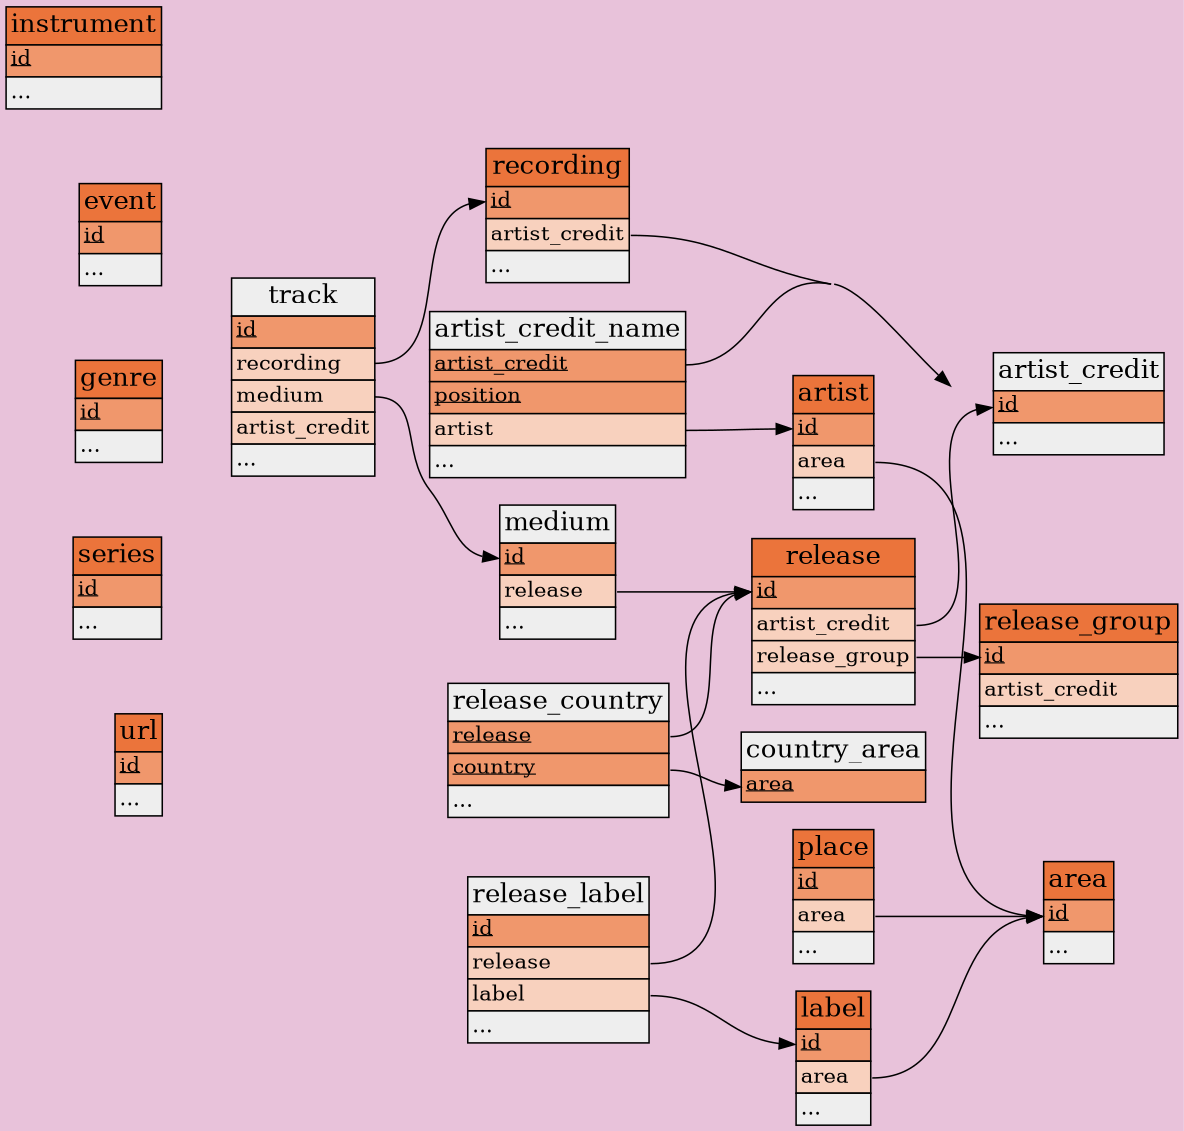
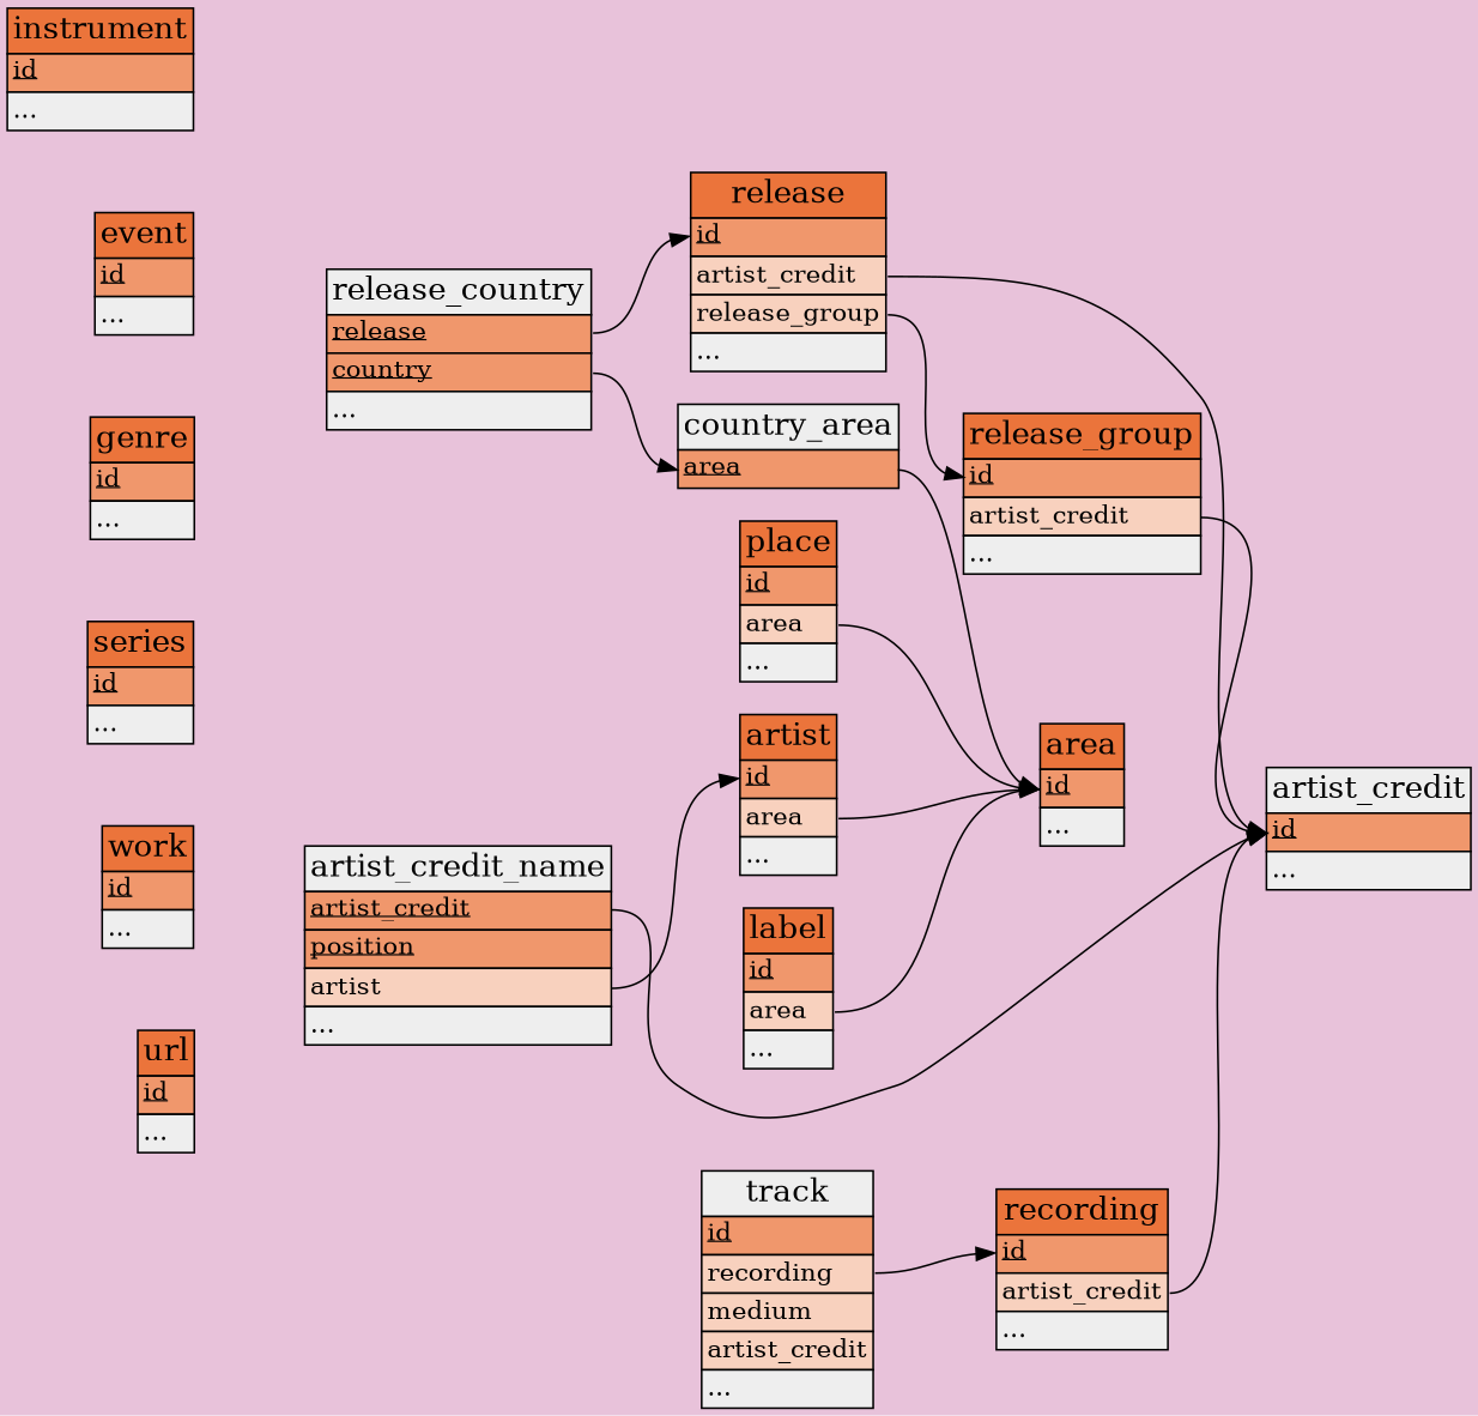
  digraph {
    bgcolor="#e8c2da"
    concentrate=true
    pack=true
    rankdir=LR
    node [shape=plain]
    edge [headport=id tailport=area]
    n1 [label=<             <table border="0" cellspacing="0" cellborder="1">                 <tr><td bgcolor="#eb743b"><font point-size="17">area</font></td></tr>                 <tr><td bgcolor="#f0976c" align="left" port="id"><font point-size="14"><u>id</u></font></td></tr>                 <tr><td bgcolor="#eeeeee" align="left" port="..."><font point-size="14">...</font></td></tr>             </table>         >]
    n2 [label=<             <table border="0" cellspacing="0" cellborder="1">                 <tr><td bgcolor="#eb743b"><font point-size="17">artist</font></td></tr>                 <tr><td bgcolor="#f0976c" align="left" port="id"><font point-size="14"><u>id</u></font></td></tr>                 <tr><td bgcolor="#f8d1be" align="left" port="area"><font point-size="14">area</font></td></tr>                 <tr><td bgcolor="#eeeeee" align="left" port="..."><font point-size="14">...</font></td></tr>             </table>         >]
    n3 [label=<             <table border="0" cellspacing="0" cellborder="1">                 <tr><td bgcolor="#eeeeee"><font point-size="17">artist_credit</font></td></tr>                 <tr><td bgcolor="#f0976c" align="left" port="id"><font point-size="14"><u>id</u></font></td></tr>                 <tr><td bgcolor="#eeeeee" align="left" port="..."><font point-size="14">...</font></td></tr>             </table>         >]
    n4 [label=<             <table border="0" cellspacing="0" cellborder="1">                 <tr><td bgcolor="#eeeeee"><font point-size="17">artist_credit_name</font></td></tr>                 <tr><td bgcolor="#f0976c" align="left" port="artist_credit"><font point-size="14"><u>artist_credit</u></font></td></tr>                 <tr><td bgcolor="#f0976c" align="left" port="position"><font point-size="14"><u>position</u></font></td></tr>                 <tr><td bgcolor="#f8d1be" align="left" port="artist"><font point-size="14">artist</font></td></tr>                 <tr><td bgcolor="#eeeeee" align="left" port="..."><font point-size="14">...</font></td></tr>             </table>         >]
    n5 [label=<             <table border="0" cellspacing="0" cellborder="1">                 <tr><td bgcolor="#eeeeee"><font point-size="17">country_area</font></td></tr>                 <tr><td bgcolor="#f0976c" align="left" port="area"><font point-size="14"><u>area</u></font></td></tr>             </table>         >]
    n6 [label=<             <table border="0" cellspacing="0" cellborder="1">                 <tr><td bgcolor="#eb743b"><font point-size="17">event</font></td></tr>                 <tr><td bgcolor="#f0976c" align="left" port="id"><font point-size="14"><u>id</u></font></td></tr>                 <tr><td bgcolor="#eeeeee" align="left" port="..."><font point-size="14">...</font></td></tr>             </table>         >]
    n7 [label=<             <table border="0" cellspacing="0" cellborder="1">                 <tr><td bgcolor="#eb743b"><font point-size="17">genre</font></td></tr>                 <tr><td bgcolor="#f0976c" align="left" port="id"><font point-size="14"><u>id</u></font></td></tr>                 <tr><td bgcolor="#eeeeee" align="left" port="..."><font point-size="14">...</font></td></tr>             </table>         >]
    n8 [label=<             <table border="0" cellspacing="0" cellborder="1">                 <tr><td bgcolor="#eb743b"><font point-size="17">instrument</font></td></tr>                 <tr><td bgcolor="#f0976c" align="left" port="id"><font point-size="14"><u>id</u></font></td></tr>                 <tr><td bgcolor="#eeeeee" align="left" port="..."><font point-size="14">...</font></td></tr>             </table>         >]
    n9 [label=<             <table border="0" cellspacing="0" cellborder="1">                 <tr><td bgcolor="#eb743b"><font point-size="17">label</font></td></tr>                 <tr><td bgcolor="#f0976c" align="left" port="id"><font point-size="14"><u>id</u></font></td></tr>                 <tr><td bgcolor="#f8d1be" align="left" port="area"><font point-size="14">area</font></td></tr>                 <tr><td bgcolor="#eeeeee" align="left" port="..."><font point-size="14">...</font></td></tr>             </table>         >]
-   n10 [label=<             <table border="0" cellspacing="0" cellborder="1">                 <tr><td bgcolor="#eeeeee"><font point-size="17">medium</font></td></tr>                 <tr><td bgcolor="#f0976c" align="left" port="id"><font point-size="14"><u>id</u></font></td></tr>                 <tr><td bgcolor="#f8d1be" align="left" port="release"><font point-size="14">release</font></td></tr>                 <tr><td bgcolor="#eeeeee" align="left" port="..."><font point-size="14">...</font></td></tr>             </table>         >]
    n11 [label=<             <table border="0" cellspacing="0" cellborder="1">                 <tr><td bgcolor="#eb743b"><font point-size="17">release</font></td></tr>                 <tr><td bgcolor="#f0976c" align="left" port="id"><font point-size="14"><u>id</u></font></td></tr>                 <tr><td bgcolor="#f8d1be" align="left" port="artist_credit"><font point-size="14">artist_credit</font></td></tr>                 <tr><td bgcolor="#f8d1be" align="left" port="release_group"><font point-size="14">release_group</font></td></tr>                 <tr><td bgcolor="#eeeeee" align="left" port="..."><font point-size="14">...</font></td></tr>             </table>         >]
    n12 [label=<             <table border="0" cellspacing="0" cellborder="1">                 <tr><td bgcolor="#eb743b"><font point-size="17">release_group</font></td></tr>                 <tr><td bgcolor="#f0976c" align="left" port="id"><font point-size="14"><u>id</u></font></td></tr>                 <tr><td bgcolor="#f8d1be" align="left" port="artist_credit"><font point-size="14">artist_credit</font></td></tr>                 <tr><td bgcolor="#eeeeee" align="left" port="..."><font point-size="14">...</font></td></tr>             </table>         >]
    n13 [label=<             <table border="0" cellspacing="0" cellborder="1">                 <tr><td bgcolor="#eb743b"><font point-size="17">place</font></td></tr>                 <tr><td bgcolor="#f0976c" align="left" port="id"><font point-size="14"><u>id</u></font></td></tr>                 <tr><td bgcolor="#f8d1be" align="left" port="area"><font point-size="14">area</font></td></tr>                 <tr><td bgcolor="#eeeeee" align="left" port="..."><font point-size="14">...</font></td></tr>             </table>         >]
    n14 [label=<             <table border="0" cellspacing="0" cellborder="1">                 <tr><td bgcolor="#eb743b"><font point-size="17">recording</font></td></tr>                 <tr><td bgcolor="#f0976c" align="left" port="id"><font point-size="14"><u>id</u></font></td></tr>                 <tr><td bgcolor="#f8d1be" align="left" port="artist_credit"><font point-size="14">artist_credit</font></td></tr>                 <tr><td bgcolor="#eeeeee" align="left" port="..."><font point-size="14">...</font></td></tr>             </table>         >]
    n15 [label=<             <table border="0" cellspacing="0" cellborder="1">                 <tr><td bgcolor="#eeeeee"><font point-size="17">release_country</font></td></tr>                 <tr><td bgcolor="#f0976c" align="left" port="release"><font point-size="14"><u>release</u></font></td></tr>                 <tr><td bgcolor="#f0976c" align="left" port="country"><font point-size="14"><u>country</u></font></td></tr>                 <tr><td bgcolor="#eeeeee" align="left" port="..."><font point-size="14">...</font></td></tr>             </table>         >]
-   n16 [label=<             <table border="0" cellspacing="0" cellborder="1">                 <tr><td bgcolor="#eeeeee"><font point-size="17">release_label</font></td></tr>                 <tr><td bgcolor="#f0976c" align="left" port="id"><font point-size="14"><u>id</u></font></td></tr>                 <tr><td bgcolor="#f8d1be" align="left" port="release"><font point-size="14">release</font></td></tr>                 <tr><td bgcolor="#f8d1be" align="left" port="label"><font point-size="14">label</font></td></tr>                 <tr><td bgcolor="#eeeeee" align="left" port="..."><font point-size="14">...</font></td></tr>             </table>         >]
    n17 [label=<             <table border="0" cellspacing="0" cellborder="1">                 <tr><td bgcolor="#eb743b"><font point-size="17">series</font></td></tr>                 <tr><td bgcolor="#f0976c" align="left" port="id"><font point-size="14"><u>id</u></font></td></tr>                 <tr><td bgcolor="#eeeeee" align="left" port="..."><font point-size="14">...</font></td></tr>             </table>         >]
    n18 [label=<             <table border="0" cellspacing="0" cellborder="1">                 <tr><td bgcolor="#eeeeee"><font point-size="17">track</font></td></tr>                 <tr><td bgcolor="#f0976c" align="left" port="id"><font point-size="14"><u>id</u></font></td></tr>                 <tr><td bgcolor="#f8d1be" align="left" port="recording"><font point-size="14">recording</font></td></tr>                 <tr><td bgcolor="#f8d1be" align="left" port="medium"><font point-size="14">medium</font></td></tr>                 <tr><td bgcolor="#f8d1be" align="left" port="artist_credit"><font point-size="14">artist_credit</font></td></tr>                 <tr><td bgcolor="#eeeeee" align="left" port="..."><font point-size="14">...</font></td></tr>             </table>         >]
    n19 [label=<             <table border="0" cellspacing="0" cellborder="1">                 <tr><td bgcolor="#eb743b"><font point-size="17">url</font></td></tr>                 <tr><td bgcolor="#f0976c" align="left" port="id"><font point-size="14"><u>id</u></font></td></tr>                 <tr><td bgcolor="#eeeeee" align="left" port="..."><font point-size="14">...</font></td></tr>             </table>         >]
+   n20 [label=<             <table border="0" cellspacing="0" cellborder="1">                 <tr><td bgcolor="#eb743b"><font point-size="17">work</font></td></tr>                 <tr><td bgcolor="#f0976c" align="left" port="id"><font point-size="14"><u>id</u></font></td></tr>                 <tr><td bgcolor="#eeeeee" align="left" port="..."><font point-size="14">...</font></td></tr>             </table>         >]
    n2 -> n1
    n4 -> n2 [tailport=artist]
    n4 -> n3 [tailport=artist_credit]
+   n5 -> n1
    n9 -> n1
-   n10 -> n11 [tailport=release]
    n11 -> n3 [tailport=artist_credit]
    n11 -> n12 [tailport=release_group]
+   n12 -> n3 [tailport=artist_credit]
    n13 -> n1
    n14 -> n3 [tailport=artist_credit]
    n15 -> n5 [headport=area tailport=country]
    n15 -> n11 [tailport=release]
-   n16 -> n9 [tailport=label]
-   n16 -> n11 [tailport=release]
-   n18 -> n10 [tailport=medium]
    n18 -> n14 [tailport=recording]
  }
